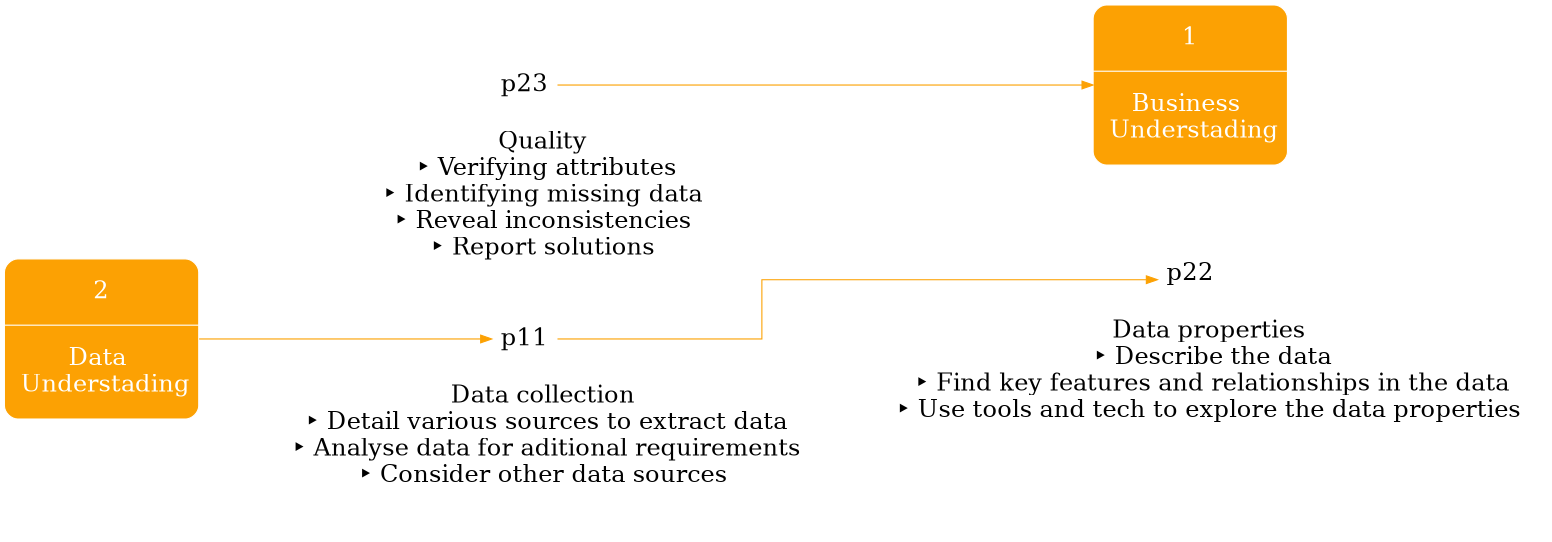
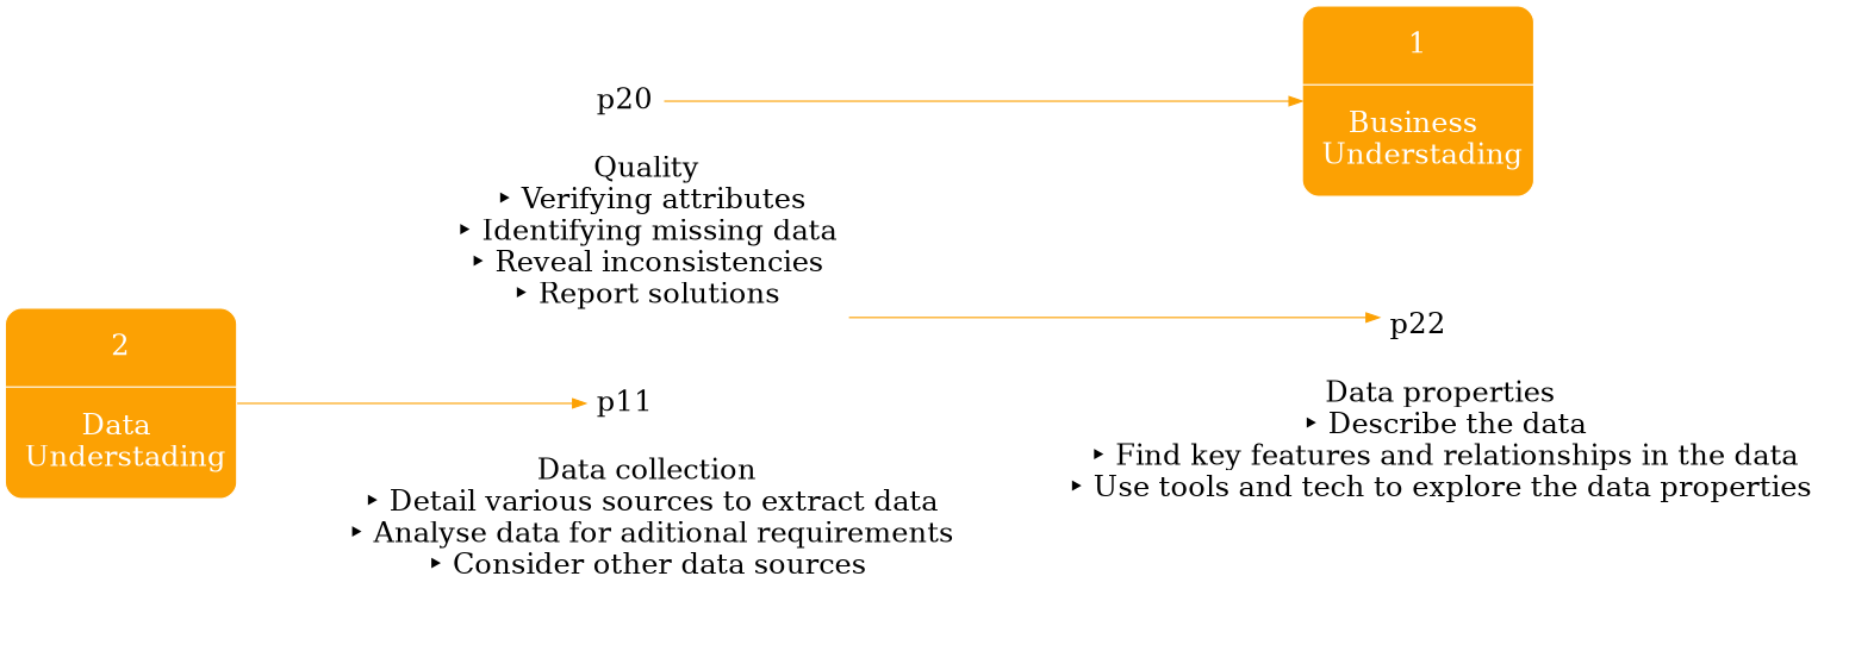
  digraph {
    rankdir=LR
    splines=ortho
    node [color=none fontsize=22 shape=box]
    edge [color="#fca103"]
    n1 [label=p11]
    n2 [label=<     Data collection<br ALIGN = 'CENTER'/>      &#8227; Detail various sources to extract data<br ALIGN = 'CENTER'/>      &#8227; Analyse data for aditional requirements<br ALIGN = 'CENTER'/>     &#8227; Consider other data sources<br ALIGN = 'CENTER'/>     >]
    p22
    n4 [label=<     Data properties<br ALIGN = 'CENTER'/>      &#8227; Describe the data<br ALIGN = 'CENTER'/>      &#8227; Find key features and relationships in the data<br ALIGN = 'CENTER'/>     &#8227; Use tools and tech to explore the data properties<br ALIGN = 'CENTER'/>     >]
-   p23
+   p23 [label=p20]
    n6 [label=<     Quality<br ALIGN = 'CENTER'/>      &#8227; Verifying attributes<br ALIGN = 'CENTER'/>     &#8227; Identifying missing data<br ALIGN = 'CENTER'/>     &#8227; Reveal inconsistencies<br ALIGN = 'CENTER'/>     &#8227; Report solutions<br ALIGN = 'CENTER'/>     >]
    n7 [color=white fillcolor="#fca103" fontcolor=white height=2 label="1 | Business \n Understading" shape=record style="rounded,filled" width=2]
    n8 [color=white fillcolor="#fca103" fontcolor=white height=2 label="2 | Data \n Understading" shape=record style="rounded,filled" width=2]
    subgraph cluster_1 {
      color=white
      rank=same
      n1
      n2
    }
    subgraph cluster_2 {
      color=white
      rank=same
      p22
      n4
    }
    subgraph cluster_3 {
      color=white
      rank=same
      p23
      n6
    }
-   n1 -> p22
+   n6 -> p22
    p23 -> n7
    n8 -> n1
  }
